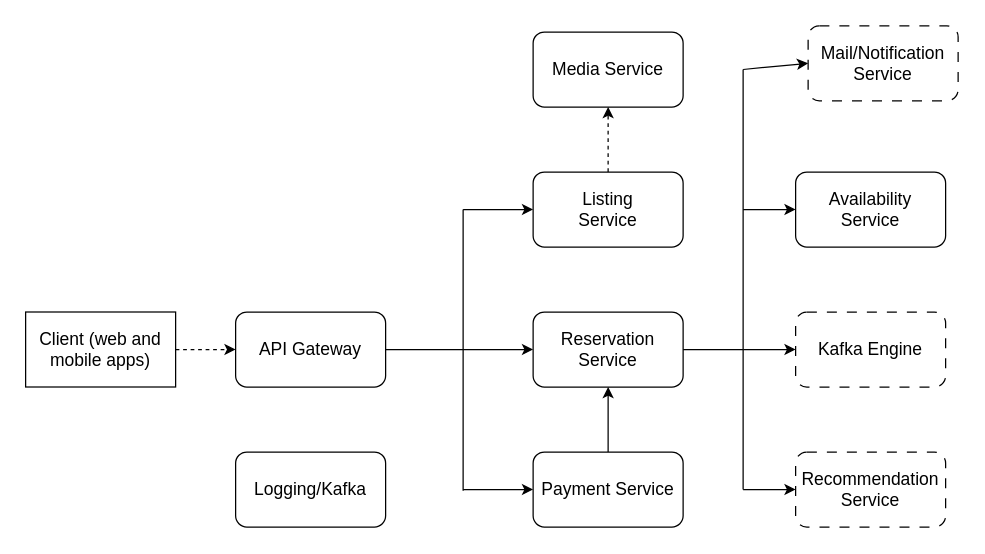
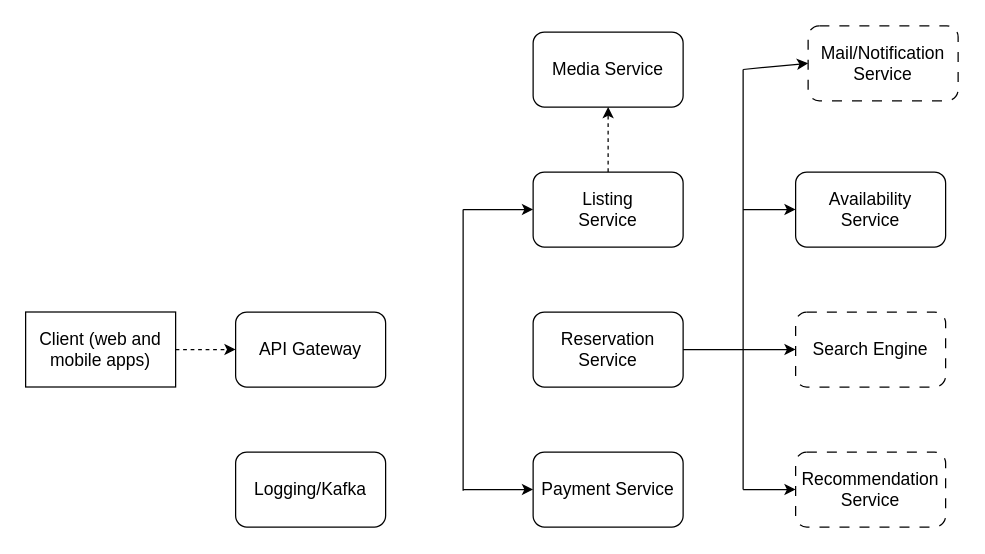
  <mxCell id="0" />
  <mxCell id="1" parent="0" />
- <mxCell id="2" style="edgeStyle=none;html=1;entryX=0.5;entryY=1;entryDx=0;entryDy=0;fontSize=14;" parent="1" source="3" target="4" edge="1"><mxGeometry relative="1" as="geometry" /></mxCell>
  <mxCell id="3" value="&lt;font style=&quot;font-size: 14px;&quot;&gt;Payment Service&lt;/font&gt;" style="rounded=1;whiteSpace=wrap;html=1;" parent="1" vertex="1"><mxGeometry x="426" y="361" width="120" height="60" as="geometry" /></mxCell>
  <mxCell id="4" value="&lt;font style=&quot;font-size: 14px;&quot;&gt;Reservation Service&lt;/font&gt;" style="rounded=1;whiteSpace=wrap;html=1;" parent="1" vertex="1"><mxGeometry x="426" y="249" width="120" height="60" as="geometry" /></mxCell>
  <mxCell id="5" value="&lt;font style=&quot;font-size: 14px;&quot;&gt;Recommendation&lt;br&gt;Service&lt;/font&gt;" style="rounded=1;whiteSpace=wrap;html=1;dashed=1;dashPattern=8 8;" parent="1" vertex="1"><mxGeometry x="636" y="361" width="120" height="60" as="geometry" /></mxCell>
  <mxCell id="6" value="&lt;font style=&quot;font-size: 14px;&quot;&gt;API Gateway&lt;/font&gt;" style="rounded=1;whiteSpace=wrap;html=1;" parent="1" vertex="1"><mxGeometry x="188" y="249" width="120" height="60" as="geometry" /></mxCell>
  <mxCell id="7" style="edgeStyle=none;html=1;entryX=0.5;entryY=1;entryDx=0;entryDy=0;dashed=1;" parent="1" source="8" target="12" edge="1"><mxGeometry relative="1" as="geometry" /></mxCell>
  <mxCell id="8" value="&lt;font style=&quot;font-size: 14px;&quot;&gt;Listing&lt;br&gt;Service&lt;/font&gt;" style="rounded=1;whiteSpace=wrap;html=1;" parent="1" vertex="1"><mxGeometry x="426" y="137" width="120" height="60" as="geometry" /></mxCell>
  <mxCell id="9" value="&lt;font style=&quot;font-size: 14px;&quot;&gt;Availability&lt;br&gt;Service&lt;/font&gt;" style="rounded=1;whiteSpace=wrap;html=1;" parent="1" vertex="1"><mxGeometry x="636" y="137" width="120" height="60" as="geometry" /></mxCell>
  <mxCell id="10" value="&lt;span style=&quot;font-size: 14px;&quot;&gt;Logging/Kafka&lt;/span&gt;" style="rounded=1;whiteSpace=wrap;html=1;" parent="1" vertex="1"><mxGeometry x="188" y="361" width="120" height="60" as="geometry" /></mxCell>
- <mxCell id="11" value="&lt;span style=&quot;font-size: 14px;&quot;&gt;Kafka Engine&lt;/span&gt;" style="rounded=1;whiteSpace=wrap;html=1;dashed=1;dashPattern=8 8;" parent="1" vertex="1"><mxGeometry x="636" y="249" width="120" height="60" as="geometry" /></mxCell>
+ <mxCell id="11" value="&lt;span style=&quot;font-size: 14px;&quot;&gt;Search Engine&lt;/span&gt;" style="rounded=1;whiteSpace=wrap;html=1;dashed=1;dashPattern=8 8;" parent="1" vertex="1"><mxGeometry x="636" y="249" width="120" height="60" as="geometry" /></mxCell>
  <mxCell id="12" value="&lt;span style=&quot;font-size: 14px;&quot;&gt;Media Service&lt;/span&gt;" style="rounded=1;whiteSpace=wrap;html=1;" parent="1" vertex="1"><mxGeometry x="426" width="120" height="60" as="geometry" y="25" /></mxCell>
  <mxCell id="13" value="" style="endArrow=none;html=1;exitX=1;exitY=0.5;exitDx=0;exitDy=0;" parent="1" source="4" edge="1"><mxGeometry width="50" height="50" relative="1" as="geometry"><mxPoint x="440" y="299" as="sourcePoint" /><mxPoint x="594" y="279" as="targetPoint" /></mxGeometry></mxCell>
  <mxCell id="14" value="" style="endArrow=none;html=1;" parent="1" edge="1"><mxGeometry width="50" height="50" relative="1" as="geometry"><mxPoint x="594" y="391" as="sourcePoint" /><mxPoint x="594" y="55" as="targetPoint" /></mxGeometry></mxCell>
  <mxCell id="15" value="" style="endArrow=classic;html=1;entryX=0;entryY=0.5;entryDx=0;entryDy=0;" parent="1" target="5" edge="1"><mxGeometry width="50" height="50" relative="1" as="geometry"><mxPoint x="594" y="391" as="sourcePoint" /><mxPoint x="574" y="235" as="targetPoint" /></mxGeometry></mxCell>
  <mxCell id="16" value="" style="endArrow=classic;html=1;entryX=0;entryY=0.5;entryDx=0;entryDy=0;" parent="1" target="9" edge="1"><mxGeometry width="50" height="50" relative="1" as="geometry"><mxPoint x="594" y="167" as="sourcePoint" /><mxPoint x="574" y="235" as="targetPoint" /></mxGeometry></mxCell>
  <mxCell id="17" value="" style="endArrow=classic;html=1;entryX=0;entryY=0.5;entryDx=0;entryDy=0;" parent="1" target="11" edge="1"><mxGeometry width="50" height="50" relative="1" as="geometry"><mxPoint x="594" y="279" as="sourcePoint" /><mxPoint x="574" y="235" as="targetPoint" /></mxGeometry></mxCell>
  <mxCell id="18" value="" style="endArrow=none;html=1;" parent="1" edge="1"><mxGeometry width="50" height="50" relative="1" as="geometry"><mxPoint x="370" y="392" as="sourcePoint" /><mxPoint x="370" y="167" as="targetPoint" /></mxGeometry></mxCell>
  <mxCell id="19" value="" style="endArrow=classic;html=1;entryX=0;entryY=0.5;entryDx=0;entryDy=0;" parent="1" target="8" edge="1"><mxGeometry width="50" height="50" relative="1" as="geometry"><mxPoint x="370" y="167" as="sourcePoint" /><mxPoint x="476" y="249" as="targetPoint" /></mxGeometry></mxCell>
  <mxCell id="20" value="" style="endArrow=classic;html=1;entryX=0;entryY=0.5;entryDx=0;entryDy=0;" parent="1" target="3" edge="1"><mxGeometry width="50" height="50" relative="1" as="geometry"><mxPoint x="370" y="391" as="sourcePoint" /><mxPoint x="420" y="179" as="targetPoint" /></mxGeometry></mxCell>
- <mxCell id="21" value="" style="endArrow=classic;html=1;exitX=1;exitY=0.5;exitDx=0;exitDy=0;entryX=0;entryY=0.5;entryDx=0;entryDy=0;" parent="1" source="6" target="4" edge="1"><mxGeometry width="50" height="50" relative="1" as="geometry"><mxPoint x="370" y="299" as="sourcePoint" /><mxPoint x="420" y="249" as="targetPoint" /></mxGeometry></mxCell>
  <mxCell id="22" style="edgeStyle=none;html=1;entryX=0;entryY=0.5;entryDx=0;entryDy=0;dashed=1;" parent="1" source="23" target="6" edge="1"><mxGeometry relative="1" as="geometry" /></mxCell>
  <mxCell id="23" value="&lt;font style=&quot;font-size: 14px;&quot;&gt;Client (web and mobile apps)&lt;/font&gt;" style="whiteSpace=wrap;html=1;rounded=0;" parent="1" vertex="1"><mxGeometry x="20" y="249" width="120" height="60" as="geometry" /></mxCell>
  <mxCell id="24" value="&lt;font style=&quot;font-size: 14px;&quot;&gt;Mail/Notification&lt;br&gt;Service&lt;/font&gt;" style="rounded=1;whiteSpace=wrap;html=1;dashed=1;dashPattern=8 8;" parent="1" vertex="1"><mxGeometry x="646" y="20" width="120" height="60" as="geometry" /></mxCell>
  <mxCell id="25" value="" style="endArrow=classic;html=1;entryX=0;entryY=0.5;entryDx=0;entryDy=0;" parent="1" target="24" edge="1"><mxGeometry width="50" height="50" relative="1" as="geometry"><mxPoint x="594" y="55" as="sourcePoint" /><mxPoint x="560" y="165" as="targetPoint" /></mxGeometry></mxCell>
